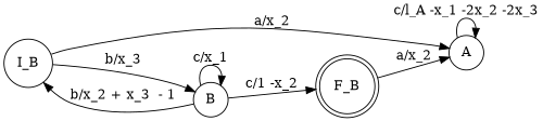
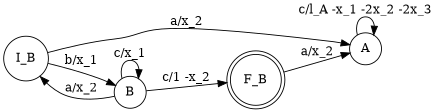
  digraph {
    rankdir=LR
    node [shape=circle]
    n1 [label=I_B]
    n2 [label=A]
    n3 [label=B]
    n4 [label=F_B shape=doublecircle]
    n1 -> n2 [label="a/x_2"]
-   n1 -> n3 [label="b/x_3"]
+   n1 -> n3 [label="b/x_1"]
    n2 -> n2 [label="c/l_A -x_1 -2x_2 -2x_3"]
-   n3 -> n1 [label="b/x_2 + x_3  - 1"]
+   n3 -> n1 [label="a/x_2"]
    n3 -> n3 [label="c/x_1"]
    n3 -> n4 [label="c/1 -x_2"]
    n4 -> n2 [label="a/x_2"]
  }
